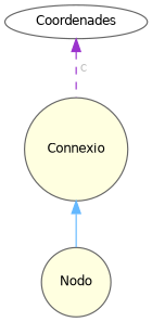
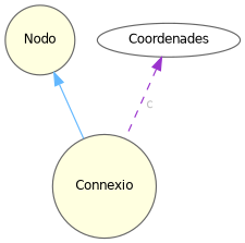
  digraph {
    node [color=gray40 fillcolor=lightyellow fontname=Helvetica fontsize=10 shape=circle style=filled]
    edge [dir=back fontname=Helvetica fontsize=10 labelfontname=Helvetica labelfontsize=10]
    n1 [fontcolor=black height=0.2 label=Connexio width=0.4]
    n2 [height=0.2 label=Nodo width=0.4]
    n3 [fillcolor=white height=0.2 label=Coordenades shape=ellipse width=0.4]
-   n1 -> n2 [color=steelblue1 style=solid]
+   n2 -> n1 [color=steelblue1 style=solid]
    n3 -> n1 [color=darkorchid3 fontcolor=grey label=" c" style=dashed]
  }
